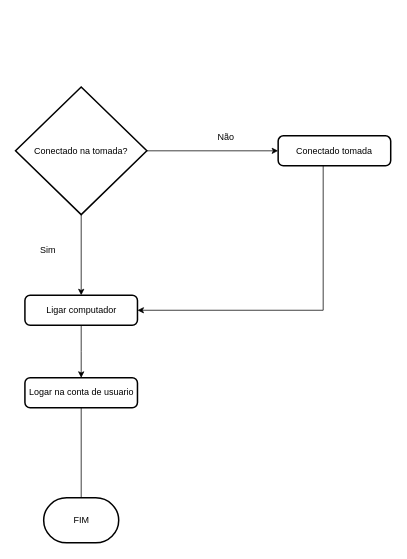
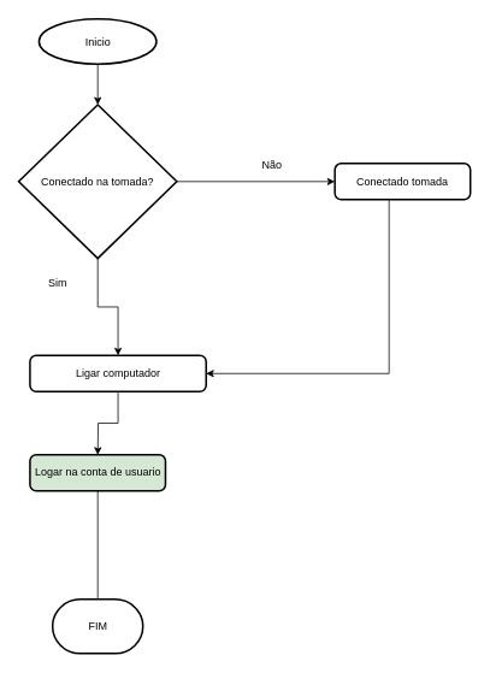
  <mxCell id="0" />
  <mxCell id="1" parent="0" />
+ <mxCell id="2" style="edgeStyle=orthogonalEdgeStyle;rounded=0;orthogonalLoop=1;jettySize=auto;html=1;entryX=0.5;entryY=0;entryDx=0;entryDy=0;entryPerimeter=0;" edge="1" parent="1" source="3" target="9"><mxGeometry relative="1" as="geometry" /></mxCell>
+ <mxCell id="3" value="Inicio" style="strokeWidth=2;html=1;shape=mxgraph.flowchart.start_1;whiteSpace=wrap;" parent="1" vertex="1"><mxGeometry x="42.5" y="20.5" width="130" height="50" as="geometry" /></mxCell>
  <mxCell id="4" value="FIM" style="strokeWidth=2;html=1;shape=mxgraph.flowchart.terminator;whiteSpace=wrap;" parent="1" vertex="1"><mxGeometry x="57.5" y="663" width="100" height="60" as="geometry" /></mxCell>
  <mxCell id="5" style="edgeStyle=orthogonalEdgeStyle;rounded=0;orthogonalLoop=1;jettySize=auto;html=1;entryX=1;entryY=0.5;entryDx=0;entryDy=0;" edge="1" parent="1" source="6" target="13"><mxGeometry relative="1" as="geometry"><Array as="points"><mxPoint x="430" y="413" /></Array></mxGeometry></mxCell>
  <mxCell id="6" value="Conectado tomada" style="rounded=1;whiteSpace=wrap;html=1;absoluteArcSize=1;arcSize=14;strokeWidth=2;" parent="1" vertex="1"><mxGeometry x="370" y="180.5" width="150" height="40" as="geometry" /></mxCell>
  <mxCell id="7" style="edgeStyle=orthogonalEdgeStyle;rounded=0;orthogonalLoop=1;jettySize=auto;html=1;entryX=0;entryY=0.5;entryDx=0;entryDy=0;" edge="1" parent="1" source="9" target="6"><mxGeometry relative="1" as="geometry" /></mxCell>
  <mxCell id="8" style="edgeStyle=orthogonalEdgeStyle;rounded=0;orthogonalLoop=1;jettySize=auto;html=1;entryX=0.5;entryY=0;entryDx=0;entryDy=0;" edge="1" parent="1" source="9" target="13"><mxGeometry relative="1" as="geometry" /></mxCell>
  <mxCell id="9" value="Conectado na tomada?" style="strokeWidth=2;html=1;shape=mxgraph.flowchart.decision;whiteSpace=wrap;" vertex="1" parent="1"><mxGeometry x="20" y="115.5" width="175" height="170" as="geometry" /></mxCell>
- <mxCell id="10" value="Sim" style="text;html=1;align=center;verticalAlign=middle;resizable=0;points=[];autosize=1;strokeColor=none;fillColor=none;" vertex="1" parent="1"><mxGeometry x="42.5" y="323" width="40" height="20" as="geometry" /></mxCell>
+ <mxCell id="10" value="Sim" style="text;html=1;align=center;verticalAlign=middle;resizable=0;points=[];autosize=1;strokeColor=none;fillColor=none;" vertex="1" parent="1"><mxGeometry x="42.5" y="303" width="40" height="20" as="geometry" /></mxCell>
  <mxCell id="11" value="Não" style="text;html=1;align=center;verticalAlign=middle;resizable=0;points=[];autosize=1;strokeColor=none;fillColor=none;" vertex="1" parent="1"><mxGeometry x="280" y="173" width="40" height="20" as="geometry" /></mxCell>
  <mxCell id="12" style="edgeStyle=orthogonalEdgeStyle;rounded=0;orthogonalLoop=1;jettySize=auto;html=1;" edge="1" parent="1" source="13"><mxGeometry relative="1" as="geometry"><mxPoint x="107.5" y="503" as="targetPoint" /></mxGeometry></mxCell>
- <mxCell id="13" value="Ligar computador" style="rounded=1;whiteSpace=wrap;html=1;absoluteArcSize=1;arcSize=14;strokeWidth=2;" vertex="1" parent="1"><mxGeometry x="32.5" y="393" width="150" height="40" as="geometry" /></mxCell>
+ <mxCell id="13" value="Ligar computador" style="rounded=1;whiteSpace=wrap;html=1;absoluteArcSize=1;arcSize=14;strokeWidth=2;" vertex="1" parent="1"><mxGeometry x="32.5" y="393" width="195" height="40" as="geometry" /></mxCell>
  <mxCell id="14" style="edgeStyle=orthogonalEdgeStyle;rounded=0;orthogonalLoop=1;jettySize=auto;html=1;endArrow=none;" edge="1" parent="1" source="15" target="4"><mxGeometry relative="1" as="geometry" /></mxCell>
- <mxCell id="15" value="Logar na conta de usuario" style="rounded=1;whiteSpace=wrap;html=1;absoluteArcSize=1;arcSize=14;strokeWidth=2;" vertex="1" parent="1"><mxGeometry x="32.5" y="503" width="150" height="40" as="geometry" /></mxCell>
+ <mxCell id="15" value="Logar na conta de usuario" style="rounded=1;whiteSpace=wrap;html=1;absoluteArcSize=1;arcSize=14;strokeWidth=2;fillColor=#d5e8d4;" vertex="1" parent="1"><mxGeometry x="32.5" y="503" width="150" height="40" as="geometry" /></mxCell>
